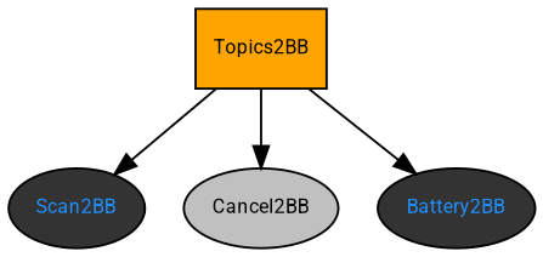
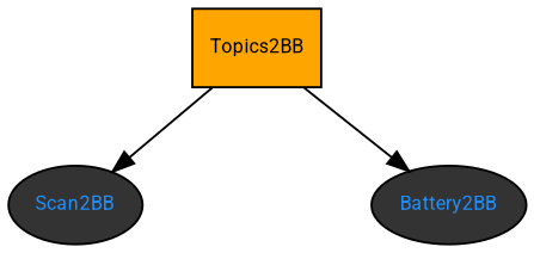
  digraph {
    fontname=Roboto
    node [fillcolor=gray20 fontcolor=black fontname=Roboto fontsize=9 shape=ellipse style=filled]
    edge [fontname=Roboto]
    n1 [fillcolor=orange label=Topics2BB shape=box]
    n2 [fontcolor=dodgerblue label=Scan2BB]
-   n3 [fillcolor=gray label=Cancel2BB]
    n4 [fontcolor=dodgerblue label=Battery2BB]
    n1 -> n2
-   n1 -> n3
    n1 -> n4
  }
